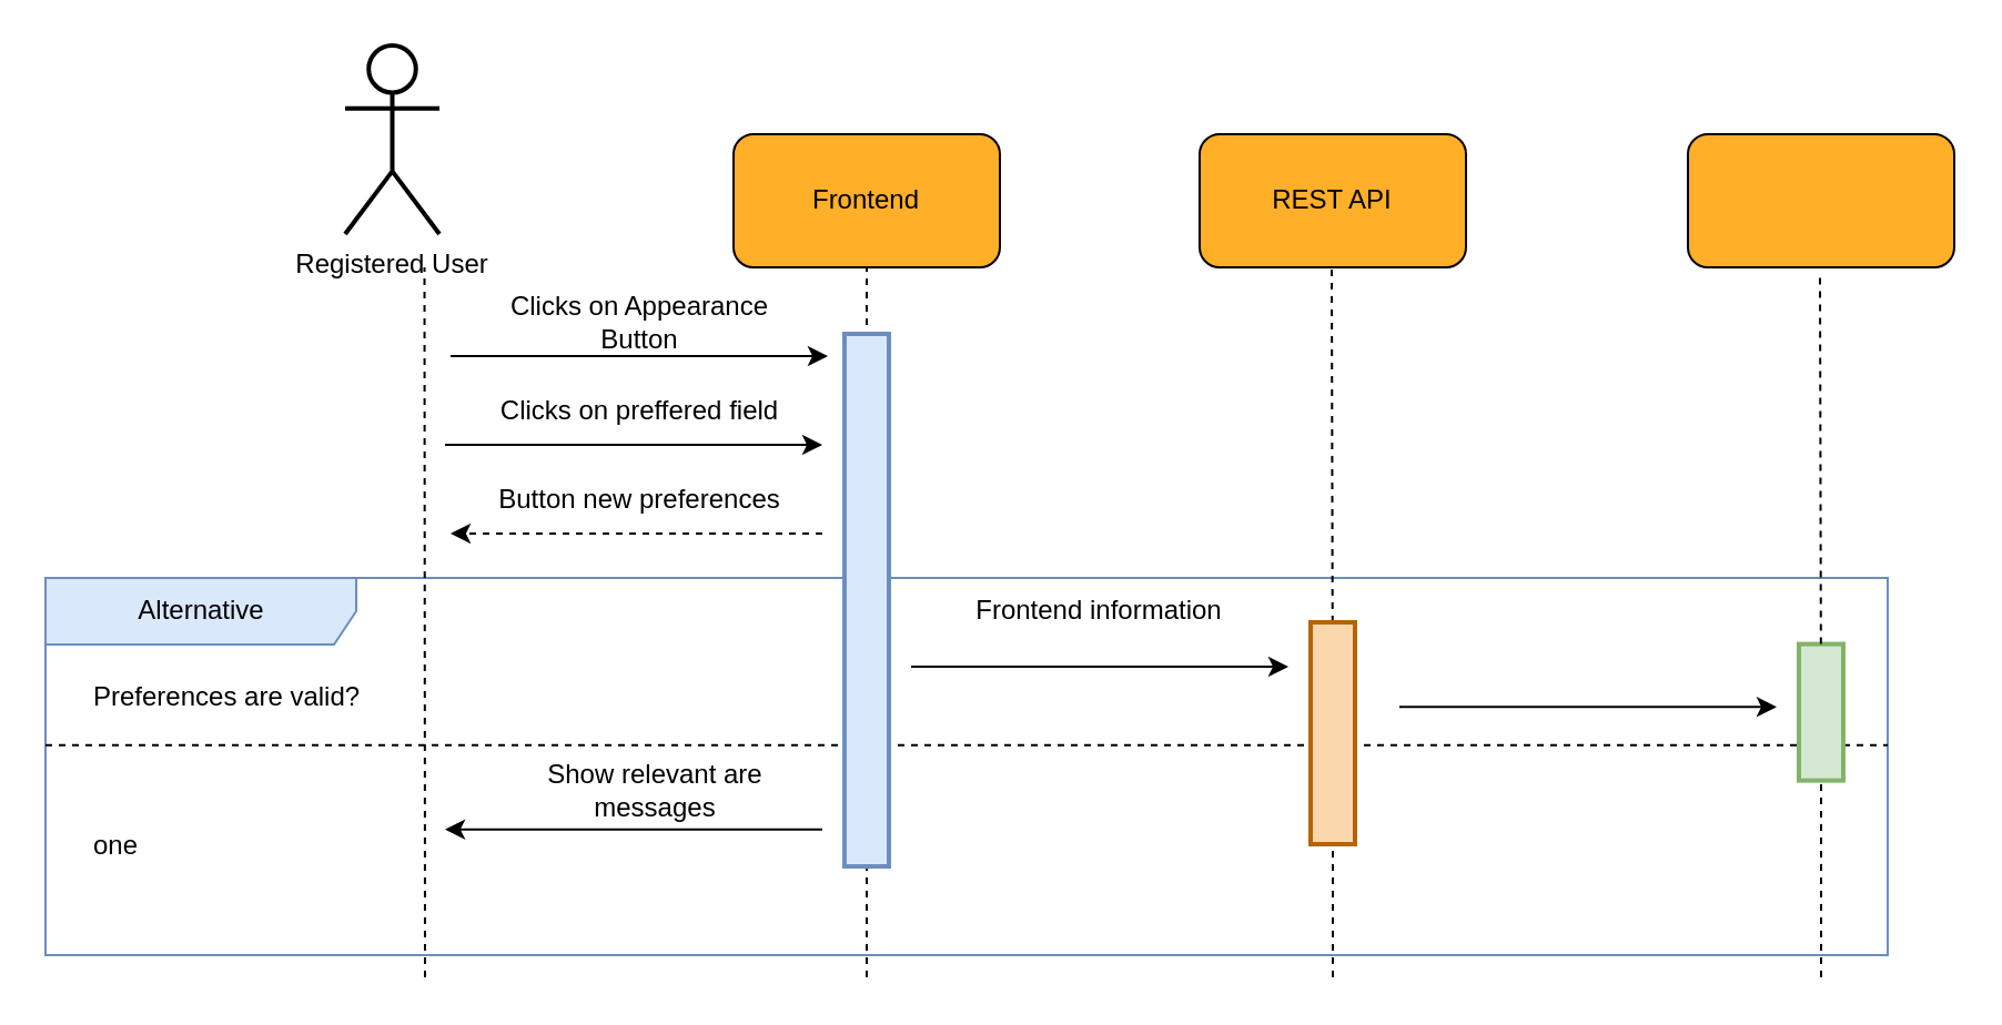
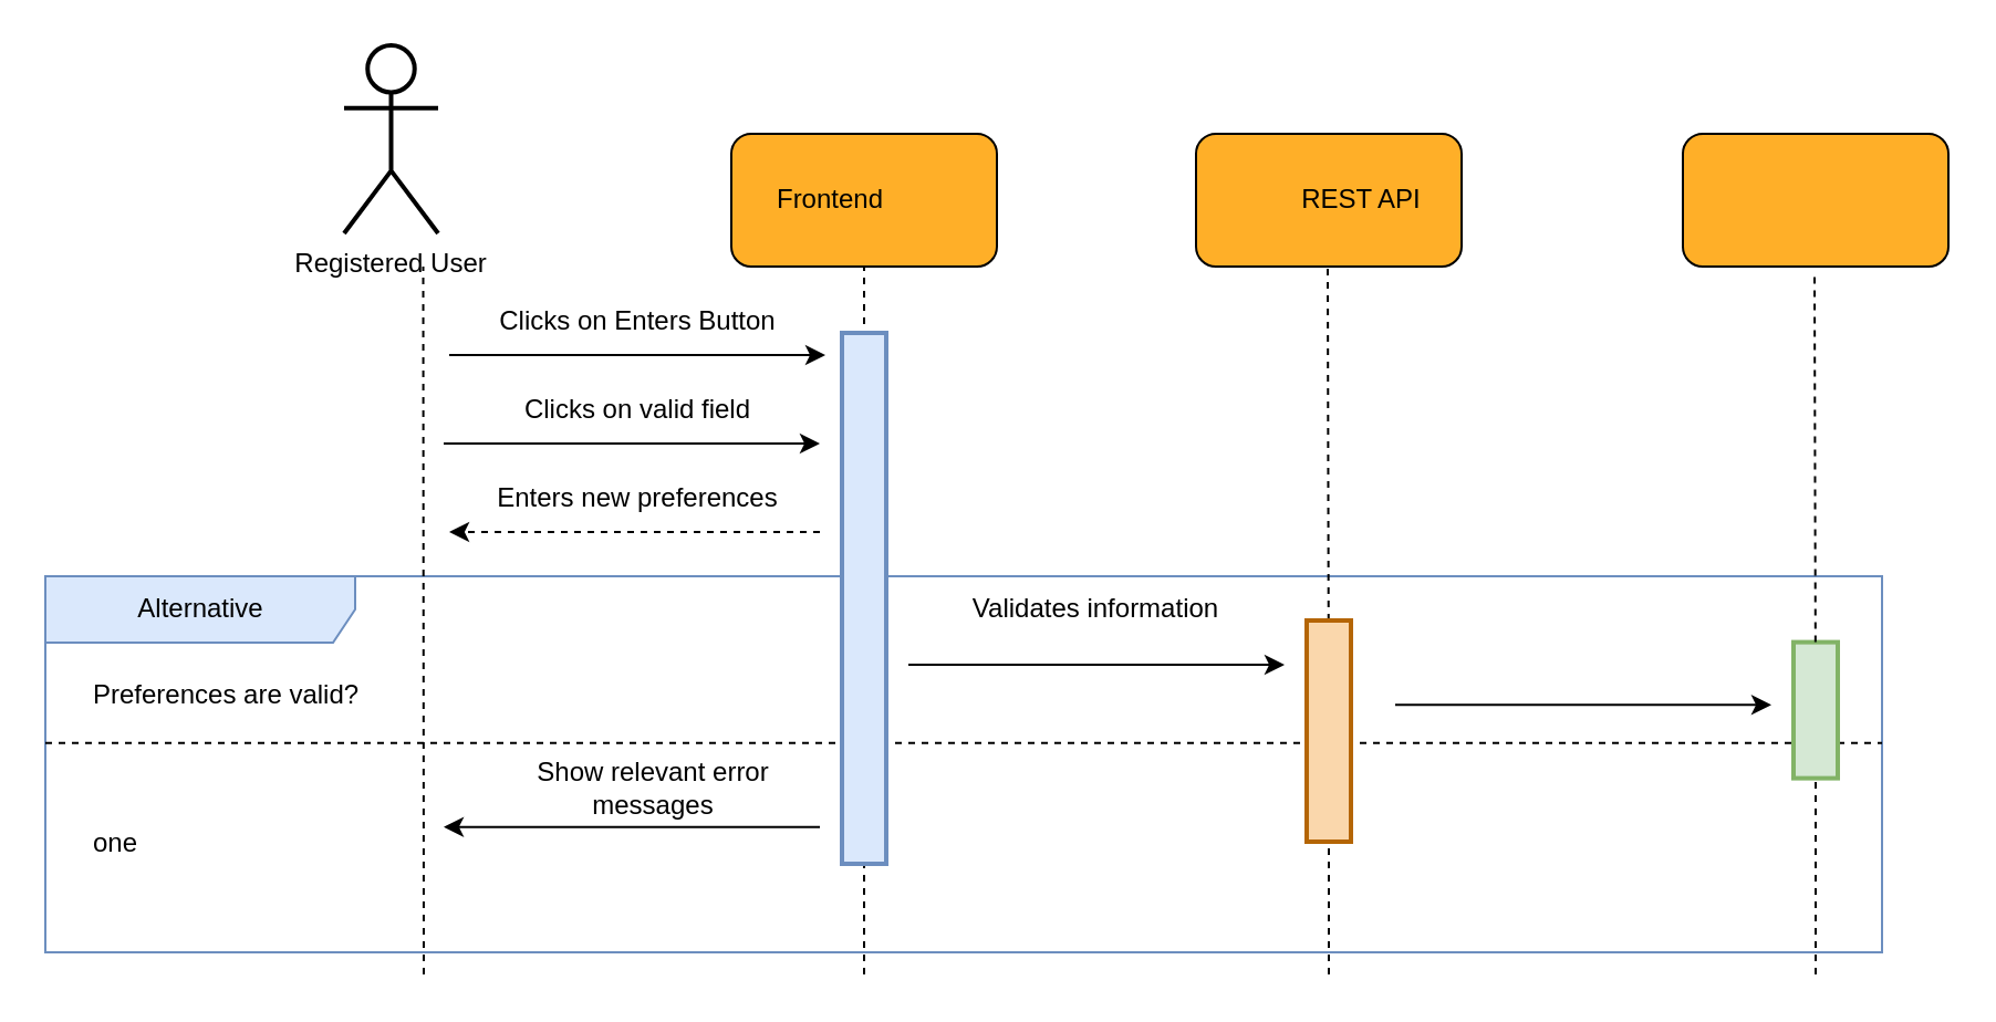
  <mxCell id="0" />
  <mxCell id="1" parent="0" />
  <mxCell id="2" value="Alternative" style="shape=umlFrame;tabWidth=110;tabHeight=30;tabPosition=left;html=1;boundedLbl=1;labelInHeader=1;width=140;height=30;fillColor=#dae8fc;fontSize=12;strokeWidth=1;strokeColor=#6c8ebf;" vertex="1" parent="1"><mxGeometry x="20" y="260" width="830" height="170" as="geometry" /></mxCell>
  <mxCell id="3" value="Preferences are valid?" style="text;fillColor=none;fontSize=12;" vertex="1" parent="2"><mxGeometry width="100" height="20" relative="1" as="geometry"><mxPoint x="20" y="40" as="offset" /></mxGeometry></mxCell>
  <mxCell id="4" value="one" style="line;strokeWidth=1;dashed=1;labelPosition=center;verticalLabelPosition=bottom;align=left;verticalAlign=top;spacingLeft=20;spacingTop=15;fillColor=none;fontSize=12;" vertex="1" parent="2"><mxGeometry y="58.846" width="830" height="32.954" as="geometry" /></mxCell>
  <mxCell id="5" value="" style="endArrow=classic;html=1;rounded=0;strokeWidth=1;jumpSize=6;fontSize=12;" edge="1" parent="2"><mxGeometry width="50" height="50" relative="1" as="geometry"><mxPoint x="610" y="58.14" as="sourcePoint" /><mxPoint x="780" y="58.14" as="targetPoint" /></mxGeometry></mxCell>
- <mxCell id="6" value="&lt;span style=&quot;background-color: rgb(255, 255, 255); font-size: 12px;&quot;&gt;Show relevant are messages&lt;/span&gt;" style="text;html=1;strokeColor=none;fillColor=none;align=center;verticalAlign=middle;whiteSpace=wrap;rounded=0;fontSize=12;" vertex="1" parent="2"><mxGeometry x="200" y="85" width="150" height="21.25" as="geometry" /></mxCell>
+ <mxCell id="6" value="&lt;span style=&quot;background-color: rgb(255, 255, 255); font-size: 12px;&quot;&gt;Show relevant error messages&lt;/span&gt;" style="text;html=1;strokeColor=none;fillColor=none;align=center;verticalAlign=middle;whiteSpace=wrap;rounded=0;fontSize=12;" vertex="1" parent="2"><mxGeometry x="200" y="85" width="150" height="21.25" as="geometry" /></mxCell>
  <mxCell id="7" value="" style="endArrow=classic;html=1;rounded=0;strokeWidth=1;jumpSize=6;fontSize=12;" edge="1" parent="2"><mxGeometry width="50" height="50" relative="1" as="geometry"><mxPoint x="350" y="113.333" as="sourcePoint" /><mxPoint x="180" y="113.333" as="targetPoint" /></mxGeometry></mxCell>
  <mxCell id="8" value="" style="rounded=0;whiteSpace=wrap;html=1;fontSize=12;strokeWidth=2;fillColor=#d5e8d4;strokeColor=#82b366;" vertex="1" parent="2"><mxGeometry x="790" y="29.804" width="20" height="61.513" as="geometry" /></mxCell>
  <mxCell id="9" value="" style="group;fontSize=12;" vertex="1" connectable="0" parent="1"><mxGeometry x="330" y="60" width="120" height="60" as="geometry" /></mxCell>
  <mxCell id="10" value="" style="rounded=1;whiteSpace=wrap;html=1;fillColor=#FFAF28;fontSize=12;" vertex="1" parent="9"><mxGeometry width="120" height="60" as="geometry" /></mxCell>
- <mxCell id="11" value="&lt;font style=&quot;font-size: 12px;&quot;&gt;Frontend&lt;/font&gt;" style="text;html=1;strokeColor=none;fillColor=none;align=center;verticalAlign=middle;whiteSpace=wrap;rounded=0;fontSize=12;" vertex="1" parent="9"><mxGeometry x="30" y="15" width="60" height="30" as="geometry" /></mxCell>
+ <mxCell id="11" value="&lt;font style=&quot;font-size: 12px;&quot;&gt;Frontend&lt;/font&gt;" style="text;html=1;strokeColor=none;fillColor=none;align=center;verticalAlign=middle;whiteSpace=wrap;rounded=0;fontSize=12;" vertex="1" parent="9"><mxGeometry x="15" y="15" width="60" height="30" as="geometry" /></mxCell>
  <mxCell id="12" value="" style="group;fontSize=12;" vertex="1" connectable="0" parent="1"><mxGeometry x="540" y="60" width="120" height="60" as="geometry" /></mxCell>
  <mxCell id="13" value="" style="rounded=1;whiteSpace=wrap;html=1;fillColor=#FFAF28;fontSize=12;" vertex="1" parent="12"><mxGeometry width="120" height="60" as="geometry" /></mxCell>
- <mxCell id="14" value="&lt;font style=&quot;font-size: 12px;&quot;&gt;REST API&lt;/font&gt;" style="text;html=1;strokeColor=none;fillColor=none;align=center;verticalAlign=middle;whiteSpace=wrap;rounded=0;fontSize=12;" vertex="1" parent="12"><mxGeometry x="30" y="15" width="60" height="30" as="geometry" /></mxCell>
+ <mxCell id="14" value="&lt;font style=&quot;font-size: 12px;&quot;&gt;REST API&lt;/font&gt;" style="text;html=1;strokeColor=none;fillColor=none;align=center;verticalAlign=middle;whiteSpace=wrap;rounded=0;fontSize=12;" vertex="1" parent="12"><mxGeometry x="45" y="15" width="60" height="30" as="geometry" /></mxCell>
  <mxCell id="15" value="" style="endArrow=none;dashed=1;html=1;rounded=0;entryX=0.5;entryY=1;entryDx=0;entryDy=0;jumpSize=6;strokeWidth=1;fontSize=12;" edge="1" parent="1" target="10"><mxGeometry width="50" height="50" relative="1" as="geometry"><mxPoint x="390" y="440" as="sourcePoint" /><mxPoint x="540" y="170" as="targetPoint" /></mxGeometry></mxCell>
  <mxCell id="16" value="" style="endArrow=none;dashed=1;html=1;rounded=0;entryX=0.5;entryY=1;entryDx=0;entryDy=0;jumpSize=6;strokeWidth=1;startArrow=none;fontSize=12;" edge="1" parent="1" source="24"><mxGeometry width="50" height="50" relative="1" as="geometry"><mxPoint x="599.5" y="502" as="sourcePoint" /><mxPoint x="599.5" y="120" as="targetPoint" /></mxGeometry></mxCell>
  <mxCell id="17" value="Registered User" style="shape=umlActor;verticalLabelPosition=bottom;verticalAlign=top;html=1;outlineConnect=0;rounded=1;strokeWidth=2;fontSize=12;" vertex="1" parent="1"><mxGeometry x="155" y="20" width="42.5" height="85" as="geometry" /></mxCell>
  <mxCell id="18" value="" style="endArrow=none;dashed=1;html=1;rounded=0;entryX=0.5;entryY=1;entryDx=0;entryDy=0;jumpSize=6;strokeWidth=1;fontSize=12;" edge="1" parent="1"><mxGeometry width="50" height="50" relative="1" as="geometry"><mxPoint x="191" y="440" as="sourcePoint" /><mxPoint x="190.75" y="120" as="targetPoint" /></mxGeometry></mxCell>
  <mxCell id="19" value="" style="endArrow=classic;html=1;rounded=0;strokeWidth=1;jumpSize=6;fontSize=12;" edge="1" parent="1"><mxGeometry width="50" height="50" relative="1" as="geometry"><mxPoint x="202.5" y="160" as="sourcePoint" /><mxPoint x="372.5" y="160" as="targetPoint" /></mxGeometry></mxCell>
- <mxCell id="20" value="&lt;span style=&quot;background-color: rgb(255 , 255 , 255) ; font-size: 12px&quot;&gt;Clicks on Appearance Button&lt;/span&gt;" style="text;html=1;strokeColor=none;fillColor=none;align=center;verticalAlign=middle;whiteSpace=wrap;rounded=0;fontSize=12;" vertex="1" parent="1"><mxGeometry x="212.5" y="130" width="150" height="30" as="geometry" /></mxCell>
+ <mxCell id="20" value="&lt;span style=&quot;background-color: rgb(255 , 255 , 255) ; font-size: 12px&quot;&gt;Clicks on Enters Button&lt;/span&gt;" style="text;html=1;strokeColor=none;fillColor=none;align=center;verticalAlign=middle;whiteSpace=wrap;rounded=0;fontSize=12;" vertex="1" parent="1"><mxGeometry x="212.5" y="130" width="150" height="30" as="geometry" /></mxCell>
  <mxCell id="21" value="" style="endArrow=classic;html=1;rounded=0;strokeWidth=1;jumpSize=6;dashed=1;fontSize=12;" edge="1" parent="1"><mxGeometry width="50" height="50" relative="1" as="geometry"><mxPoint x="370" y="240" as="sourcePoint" /><mxPoint x="202.5" y="240" as="targetPoint" /></mxGeometry></mxCell>
- <mxCell id="22" value="&lt;span style=&quot;background-color: rgb(255 , 255 , 255) ; font-size: 12px&quot;&gt;Button new preferences&lt;/span&gt;" style="text;html=1;strokeColor=none;fillColor=none;align=center;verticalAlign=middle;whiteSpace=wrap;rounded=0;fontSize=12;" vertex="1" parent="1"><mxGeometry x="212.5" y="210" width="150" height="30" as="geometry" /></mxCell>
+ <mxCell id="22" value="&lt;span style=&quot;background-color: rgb(255 , 255 , 255) ; font-size: 12px&quot;&gt;Enters new preferences&lt;/span&gt;" style="text;html=1;strokeColor=none;fillColor=none;align=center;verticalAlign=middle;whiteSpace=wrap;rounded=0;fontSize=12;" vertex="1" parent="1"><mxGeometry x="212.5" y="210" width="150" height="30" as="geometry" /></mxCell>
  <mxCell id="23" value="" style="rounded=0;whiteSpace=wrap;html=1;fontSize=12;strokeWidth=2;fillColor=#dae8fc;strokeColor=#6c8ebf;" vertex="1" parent="1"><mxGeometry x="380" y="150" width="20" height="240" as="geometry" /></mxCell>
  <mxCell id="24" value="" style="rounded=0;whiteSpace=wrap;html=1;fontSize=12;strokeWidth=2;fillColor=#fad7ac;strokeColor=#b46504;" vertex="1" parent="1"><mxGeometry x="590" y="280" width="20" height="100" as="geometry" /></mxCell>
  <mxCell id="25" value="" style="endArrow=none;dashed=1;html=1;rounded=0;entryX=0.5;entryY=1;entryDx=0;entryDy=0;jumpSize=6;strokeWidth=1;fontSize=12;" edge="1" parent="1" target="24"><mxGeometry width="50" height="50" relative="1" as="geometry"><mxPoint x="600" y="440" as="sourcePoint" /><mxPoint x="599.5" y="120" as="targetPoint" /></mxGeometry></mxCell>
  <mxCell id="26" value="" style="group;fontSize=12;" vertex="1" connectable="0" parent="1"><mxGeometry x="760" y="60" width="120" height="60" as="geometry" /></mxCell>
  <mxCell id="27" value="" style="rounded=1;whiteSpace=wrap;html=1;fillColor=#FFAF28;fontSize=12;" vertex="1" parent="26"><mxGeometry width="120" height="60" as="geometry" /></mxCell>
  <mxCell id="28" value="" style="endArrow=none;dashed=1;html=1;rounded=0;entryX=0.5;entryY=1;entryDx=0;entryDy=0;jumpSize=6;strokeWidth=1;fontSize=12;startArrow=none;" edge="1" parent="1" source="8"><mxGeometry width="50" height="50" relative="1" as="geometry"><mxPoint x="820" y="610" as="sourcePoint" /><mxPoint x="819.5" y="124" as="targetPoint" /></mxGeometry></mxCell>
  <mxCell id="29" value="" style="endArrow=classic;html=1;rounded=0;strokeWidth=1;jumpSize=6;fontSize=12;" edge="1" parent="1"><mxGeometry width="50" height="50" relative="1" as="geometry"><mxPoint x="410" y="300" as="sourcePoint" /><mxPoint x="580" y="300" as="targetPoint" /></mxGeometry></mxCell>
- <mxCell id="30" value="&lt;span style=&quot;background-color: rgb(255 , 255 , 255)&quot;&gt;Frontend information&lt;/span&gt;" style="text;html=1;strokeColor=none;fillColor=none;align=center;verticalAlign=middle;whiteSpace=wrap;rounded=0;fontSize=12;" vertex="1" parent="1"><mxGeometry x="420" y="260" width="150" height="30" as="geometry" /></mxCell>
+ <mxCell id="30" value="&lt;span style=&quot;background-color: rgb(255 , 255 , 255)&quot;&gt;Validates information&lt;/span&gt;" style="text;html=1;strokeColor=none;fillColor=none;align=center;verticalAlign=middle;whiteSpace=wrap;rounded=0;fontSize=12;" vertex="1" parent="1"><mxGeometry x="420" y="260" width="150" height="30" as="geometry" /></mxCell>
  <mxCell id="31" value="" style="endArrow=none;dashed=1;html=1;rounded=0;entryX=0.5;entryY=1;entryDx=0;entryDy=0;jumpSize=6;strokeWidth=1;fontSize=12;" edge="1" parent="1" target="8"><mxGeometry width="50" height="50" relative="1" as="geometry"><mxPoint x="820" y="440" as="sourcePoint" /><mxPoint x="819.5" y="124" as="targetPoint" /></mxGeometry></mxCell>
  <mxCell id="32" value="" style="endArrow=classic;html=1;rounded=0;strokeWidth=1;jumpSize=6;fontSize=12;" edge="1" parent="1"><mxGeometry width="50" height="50" relative="1" as="geometry"><mxPoint x="200" y="200" as="sourcePoint" /><mxPoint x="370" y="200" as="targetPoint" /></mxGeometry></mxCell>
- <mxCell id="33" value="&lt;span style=&quot;background-color: rgb(255 , 255 , 255) ; font-size: 12px&quot;&gt;Clicks on preffered field&lt;/span&gt;" style="text;html=1;strokeColor=none;fillColor=none;align=center;verticalAlign=middle;whiteSpace=wrap;rounded=0;fontSize=12;" vertex="1" parent="1"><mxGeometry x="212.5" y="170" width="150" height="30" as="geometry" /></mxCell>
+ <mxCell id="33" value="&lt;span style=&quot;background-color: rgb(255 , 255 , 255) ; font-size: 12px&quot;&gt;Clicks on valid field&lt;/span&gt;" style="text;html=1;strokeColor=none;fillColor=none;align=center;verticalAlign=middle;whiteSpace=wrap;rounded=0;fontSize=12;" vertex="1" parent="1"><mxGeometry x="212.5" y="170" width="150" height="30" as="geometry" /></mxCell>
